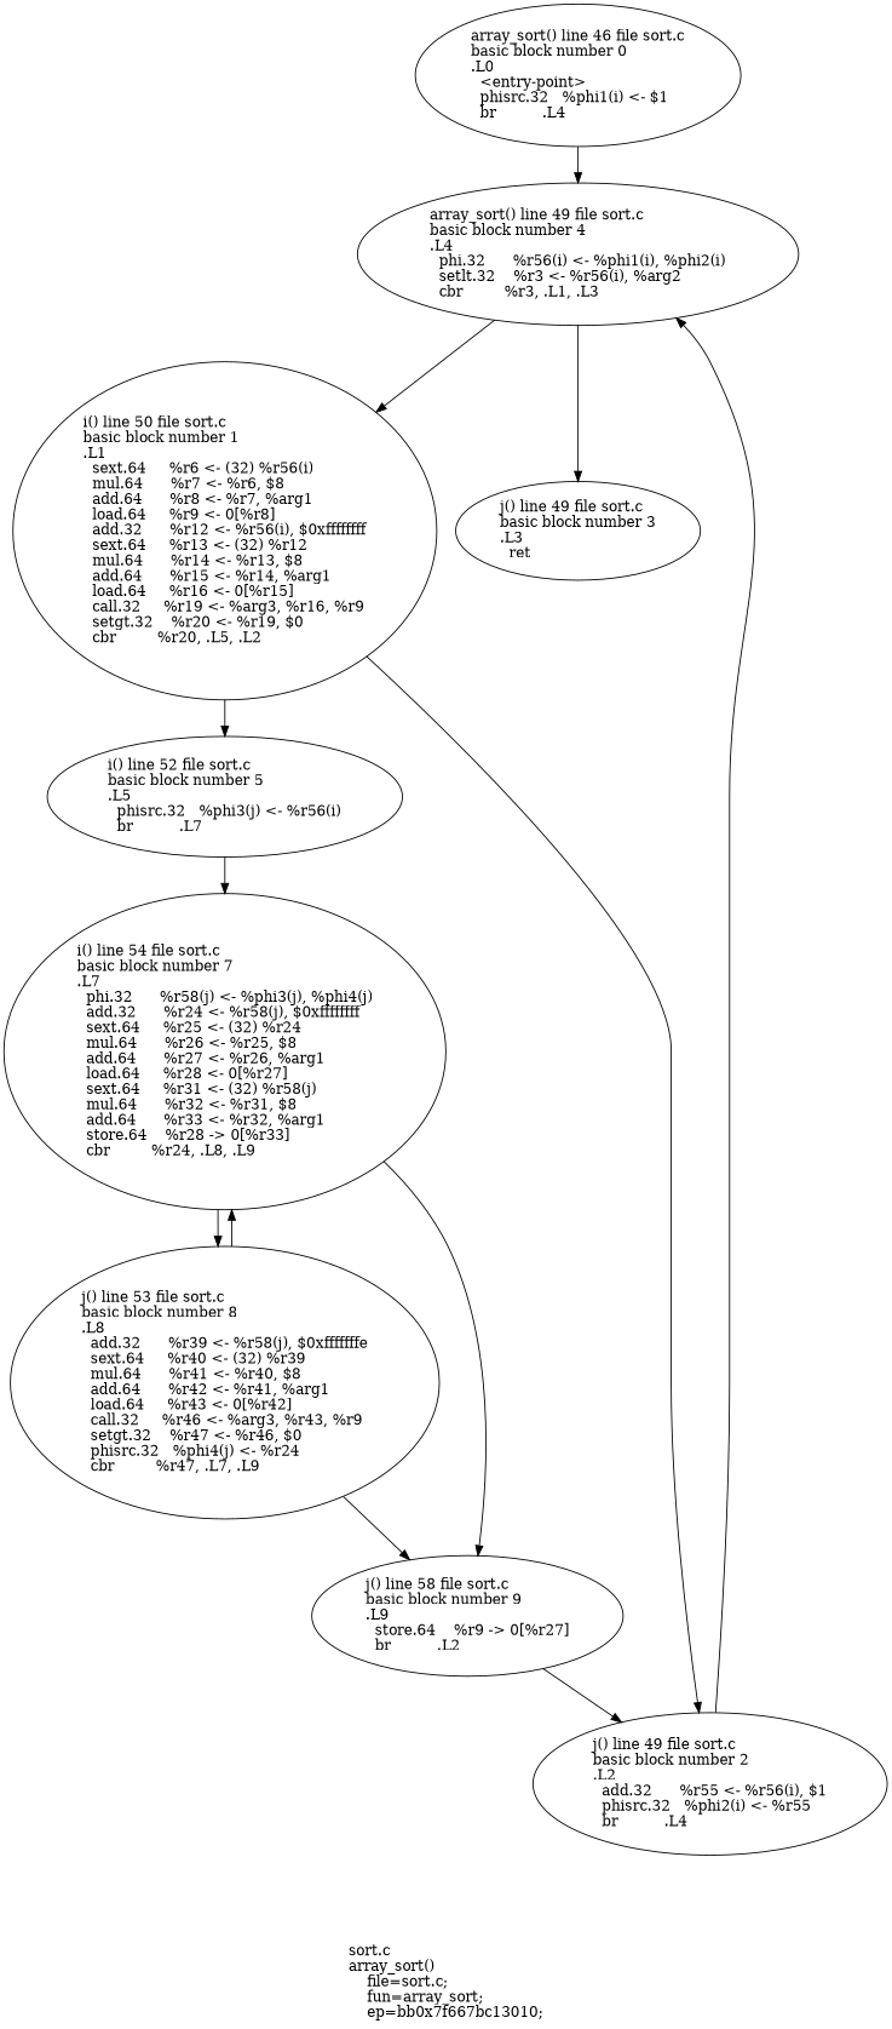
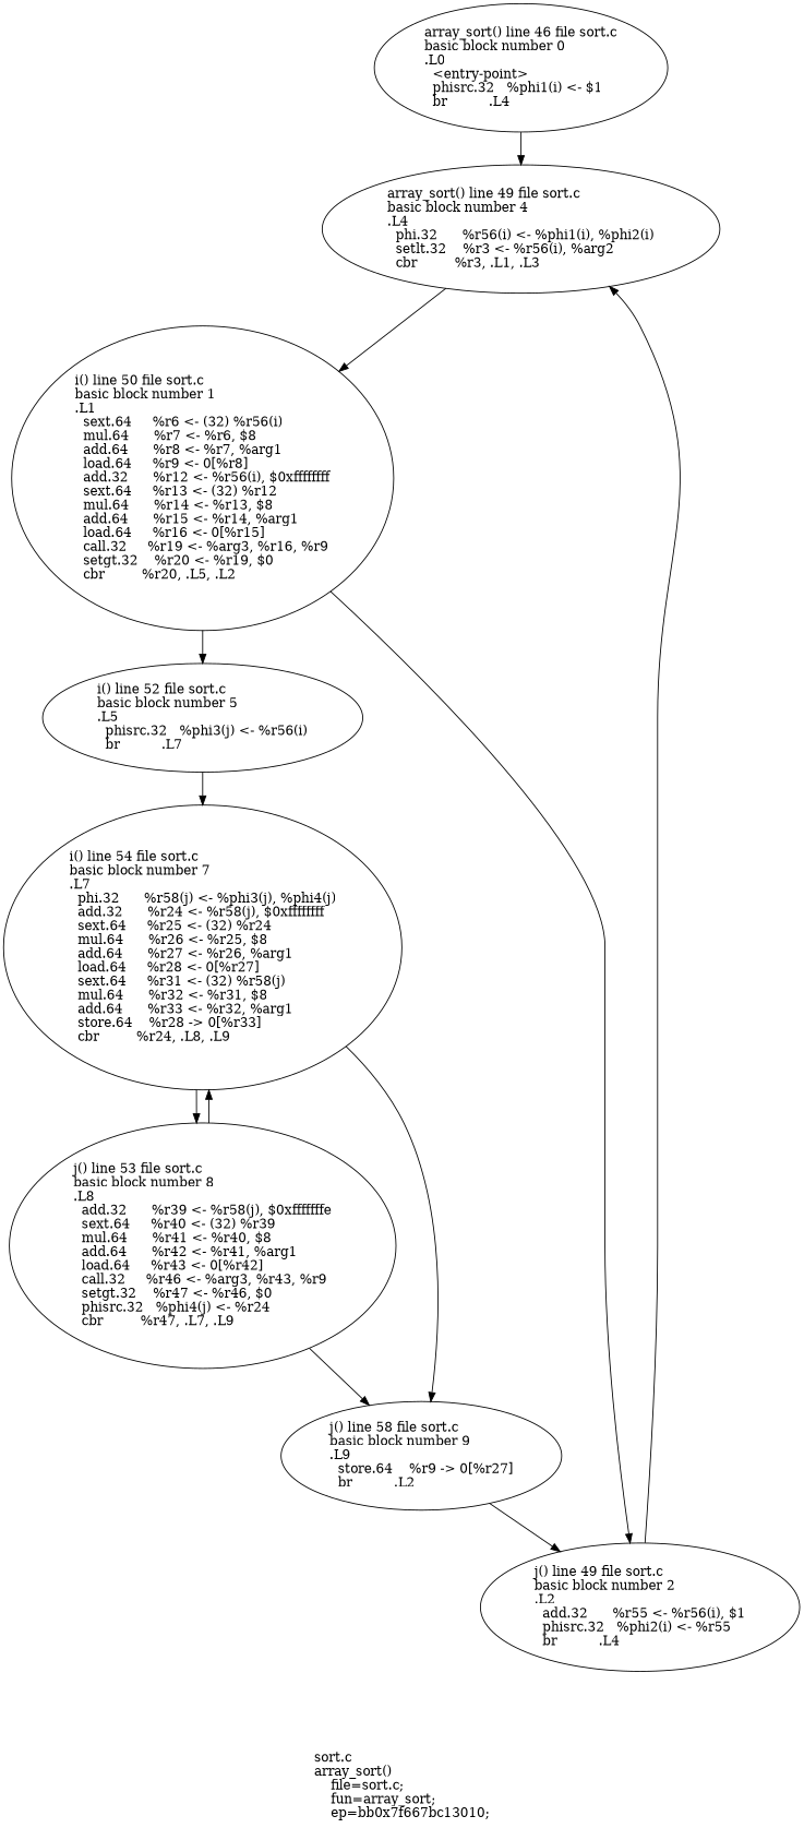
  digraph {
    color=blue
    label="sort.c\larray_sort()\l    file=sort.c;\l    fun=array_sort;\l    ep=bb0x7f667bc13010;\l"
    node [col=25 line=49 shape=ellipse]
    edge [op=br weight=10]
    n1 [col=13 label="array_sort() line 46 file sort.c\lbasic block number 0\l.L0\l  <entry-point>\l  phisrc.32   %phi1(i) <- $1\l  br          .L4\l" line=46]
    n2 [col=9 label="array_sort() line 49 file sort.c\lbasic block number 4\l.L4\l  phi.32      %r56(i) <- %phi1(i), %phi2(i)\l  setlt.32    %r3 <- %r56(i), %arg2\l  cbr         %r3, .L1, .L3\l"]
    n3 [col=17 label="i() line 50 file sort.c\lbasic block number 1\l.L1\l  sext.64     %r6 <- (32) %r56(i)\l  mul.64      %r7 <- %r6, $8\l  add.64      %r8 <- %r7, %arg1\l  load.64     %r9 <- 0[%r8]\l  add.32      %r12 <- %r56(i), $0xffffffff\l  sext.64     %r13 <- (32) %r12\l  mul.64      %r14 <- %r13, $8\l  add.64      %r15 <- %r14, %arg1\l  load.64     %r16 <- 0[%r15]\l  call.32     %r19 <- %arg3, %r16, %r9\l  setgt.32    %r20 <- %r19, $0\l  cbr         %r20, .L5, .L2\l" line=50]
-   n4 [col=9 label="j() line 49 file sort.c\lbasic block number 3\l.L3\l  ret\l" op=ret]
    n5 [label="i() line 52 file sort.c\lbasic block number 5\l.L5\l  phisrc.32   %phi3(j) <- %r56(i)\l  br          .L7\l" line=52]
    n6 [col=30 label="j() line 49 file sort.c\lbasic block number 2\l.L2\l  add.32      %r55 <- %r56(i), $1\l  phisrc.32   %phi2(i) <- %r55\l  br          .L4\l"]
    n7 [col=33 label="i() line 54 file sort.c\lbasic block number 7\l.L7\l  phi.32      %r58(j) <- %phi3(j), %phi4(j)\l  add.32      %r24 <- %r58(j), $0xffffffff\l  sext.64     %r25 <- (32) %r24\l  mul.64      %r26 <- %r25, $8\l  add.64      %r27 <- %r26, %arg1\l  load.64     %r28 <- 0[%r27]\l  sext.64     %r31 <- (32) %r58(j)\l  mul.64      %r32 <- %r31, $8\l  add.64      %r33 <- %r32, %arg1\l  store.64    %r28 -> 0[%r33]\l  cbr         %r24, .L8, .L9\l" line=54]
    n8 [label="j() line 53 file sort.c\lbasic block number 8\l.L8\l  add.32      %r39 <- %r58(j), $0xfffffffe\l  sext.64     %r40 <- (32) %r39\l  mul.64      %r41 <- %r40, $8\l  add.64      %r42 <- %r41, %arg1\l  load.64     %r43 <- 0[%r42]\l  call.32     %r46 <- %arg3, %r43, %r9\l  setgt.32    %r47 <- %r46, $0\l  phisrc.32   %phi4(j) <- %r24\l  cbr         %r47, .L7, .L9\l" line=53]
    n9 [label="j() line 58 file sort.c\lbasic block number 9\l.L9\l  store.64    %r9 -> 0[%r27]\l  br          .L2\l" line=58]
    n1 -> n2
    n2 -> n3
-   n2 -> n4
    n3 -> n5
    n3 -> n6 [weight=5]
    n5 -> n7
    n6 -> n2
    n7 -> n8 [weight=5]
    n7 -> n9
    n8 -> n7
    n8 -> n9
    n9 -> n6 [weight=5]
  }
